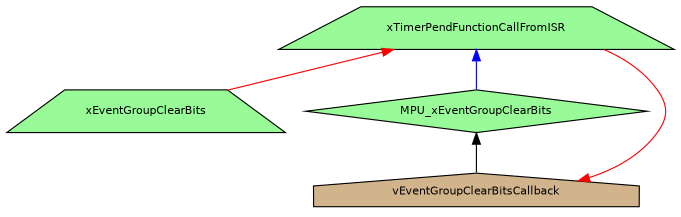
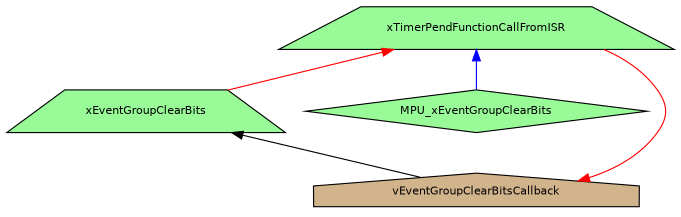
  digraph {
    rankdir=TB
    node [color=black fillcolor=palegreen fontname=Helvetica fontsize=10 shape=trapezium style=filled]
    edge [color=red dir=back fontname=Helvetica fontsize=10 labelfontname=Helvetica labelfontsize=10 style=solid]
    n1 [fontcolor=black height=0.2 label=xTimerPendFunctionCallFromISR width=0.4]
    n2 [height=0.2 label=xEventGroupClearBits width=0.4]
    n3 [height=0.2 label=MPU_xEventGroupClearBits shape=diamond width=0.4]
    n4 [fillcolor=tan height=0.2 label=vEventGroupClearBitsCallback shape=house width=0.4]
    n1 -> n2
    n1 -> n3 [color=blue]
-   n3 -> n4 [color=black]
+   n2 -> n4 [color=black]
    n4 -> n1
  }
